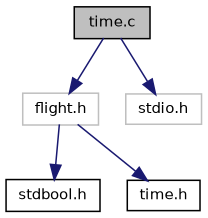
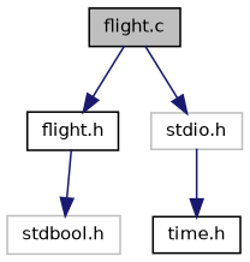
  digraph {
    node [color=black fillcolor=white fontname=Helvetica fontsize=10 shape=record style=filled]
    edge [color=midnightblue fontname=Helvetica fontsize=10 labelfontname=Helvetica labelfontsize=10 style=solid]
-   n1 [fillcolor=grey75 fontcolor=black height=0.2 label="time.c" width=0.4]
-   n2 [color=grey75 height=0.2 label="flight.h" width=0.4]
+   n1 [fillcolor=grey75 fontcolor=black height=0.2 label="flight.c" width=0.4]
+   n2 [height=0.2 label="flight.h" width=0.4]
    n3 [color=grey75 height=0.2 label="stdio.h" width=0.4]
-   n4 [height=0.2 label="stdbool.h" width=0.4]
+   n4 [color=grey75 height=0.2 label="stdbool.h" width=0.4]
    n5 [height=0.2 label="time.h" width=0.4]
    n1 -> n2
    n1 -> n3
    n2 -> n4
-   n2 -> n5
+   n3 -> n5
  }
